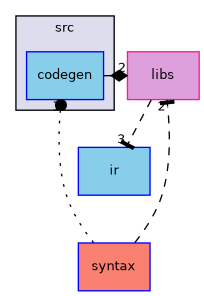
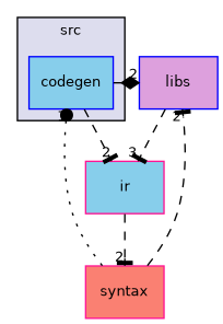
  digraph {
    compound=true
    node [color=blue fillcolor=skyblue fontname=Helvetica fontsize=10 shape=box style=filled]
    edge [arrowhead=tee headlabel=2 labeldistance=1.5 labelfontname=Helvetica labelfontsize=10 style=dashed]
    n1 [label=codegen pencolor=black]
-   n2 [color=deeppink fillcolor=plum label=libs]
-   n3 [label=ir]
-   n4 [fillcolor=salmon label=syntax]
+   n2 [fillcolor=plum label=libs]
+   n3 [color=deeppink label=ir]
+   n4 [color=deeppink fillcolor=salmon label=syntax]
    subgraph cluster_1 {
      bgcolor="#ddddee"
      fontname=Helvetica
      fontsize=10
      label=src
      pencolor=black
      n1
    }
    n1 -> n2 [arrowhead=diamond]
+   n1 -> n3
    n2 -> n3 [headlabel=3]
+   n3 -> n4
    n4 -> n1 [arrowhead=dot headlabel=1 style=dotted]
    n4 -> n2
  }
